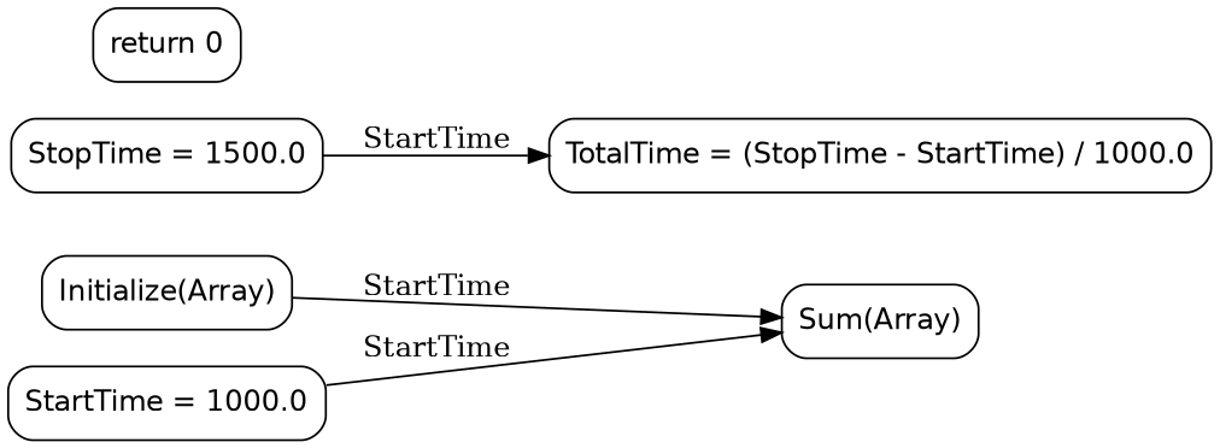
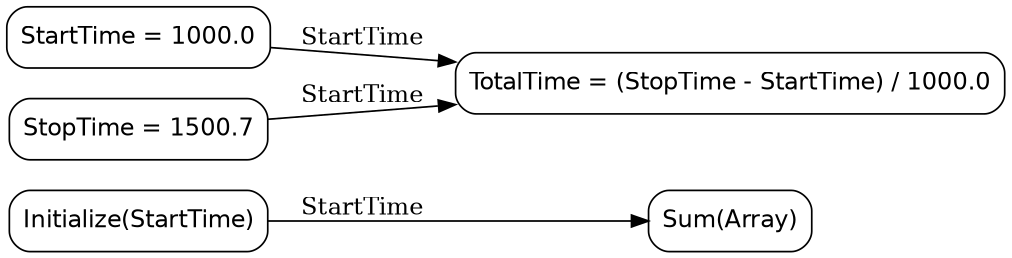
  digraph {
    rankdir=LR
    node [fontname=Helvetica shape=box style=rounded]
-   n1 [label="Initialize(Array)"]
+   n1 [label="Initialize(StartTime)"]
    n2 [label="Sum(Array)"]
    n3 [label="StartTime = 1000.0"]
    n4 [label="TotalTime = (StopTime - StartTime) / 1000.0"]
-   n5 [label="StopTime = 1500.0"]
-   n6 [label="return 0"]
+   n5 [label="StopTime = 1500.7"]
    n1 -> n2 [label=StartTime]
-   n3 -> n2 [label=StartTime]
+   n3 -> n4 [label=StartTime]
    n5 -> n4 [label=StartTime]
  }
